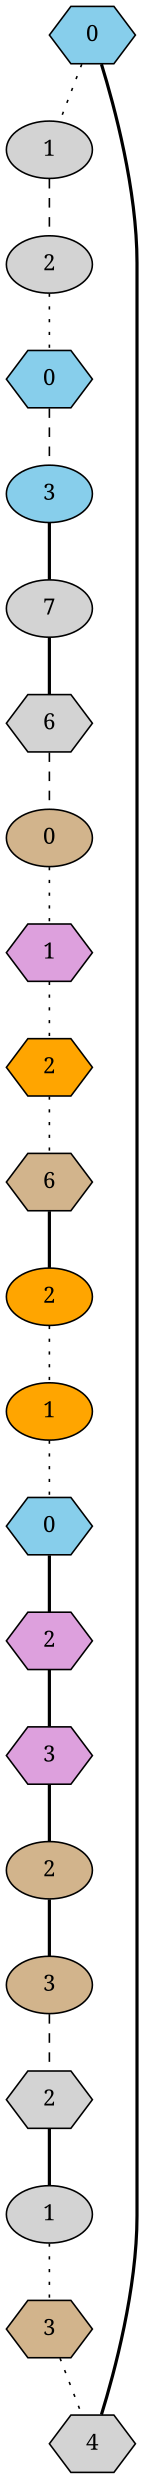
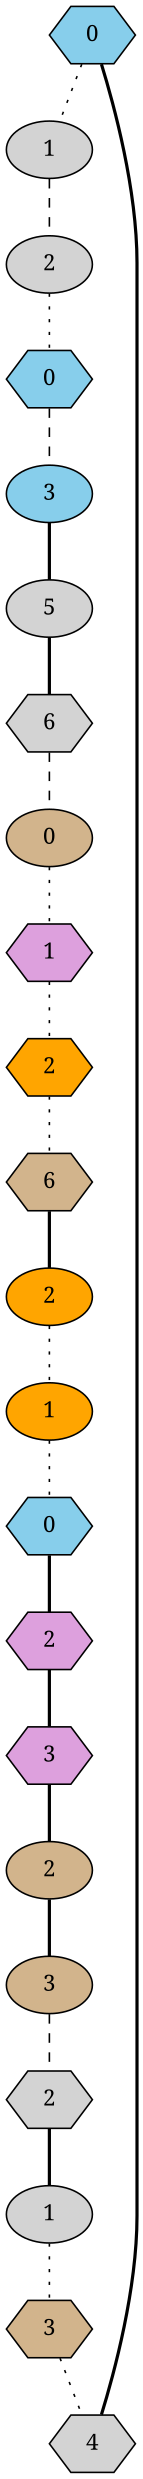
  graph {
    fontname="Noto Serif"
    node [style=filled fillcolor=lightgrey shape=hexagon fontname="Noto Serif"]
    edge [style=dotted fontname="Noto Serif"]
    n1 [label=0 fillcolor=skyblue]
    n2 [label=1 shape=ellipse]
    n3 [label=4]
    n4 [label=2 shape=ellipse]
    n5 [label=0 fillcolor=skyblue]
    n6 [label=3 fillcolor=skyblue shape=ellipse]
-   n7 [label=7 shape=ellipse]
+   n7 [label=5 shape=ellipse]
    n8 [label=6]
    n9 [label=0 fillcolor=tan shape=ellipse]
    n10 [label=1 fillcolor=plum]
    n11 [label=2 fillcolor=orange]
    n12 [label=6 fillcolor=tan]
    n13 [label=2 fillcolor=orange shape=ellipse]
    n14 [label=1 fillcolor=orange shape=ellipse]
    n15 [label=0 fillcolor=skyblue]
    n16 [label=2 fillcolor=plum]
    n17 [label=3 fillcolor=plum]
    n18 [label=2 fillcolor=tan shape=ellipse]
    n19 [label=3 fillcolor=tan shape=ellipse]
    n20 [label=2]
    n21 [label=1 shape=ellipse]
    n22 [label=3 fillcolor=tan]
    n1 -- n2
    n1 -- n3 [style=bold]
    n2 -- n4 [style=dashed]
    n4 -- n5
    n5 -- n6 [style=dashed]
    n6 -- n7 [style=bold]
    n7 -- n8 [style=bold]
    n8 -- n9 [style=dashed]
    n9 -- n10
    n10 -- n11
    n11 -- n12
    n12 -- n13 [style=bold]
    n13 -- n14
    n14 -- n15
    n15 -- n16 [style=bold]
    n16 -- n17 [style=bold]
    n17 -- n18 [style=bold]
    n18 -- n19 [style=bold]
    n19 -- n20 [style=dashed]
    n20 -- n21 [style=bold]
    n21 -- n22
    n22 -- n3
  }
